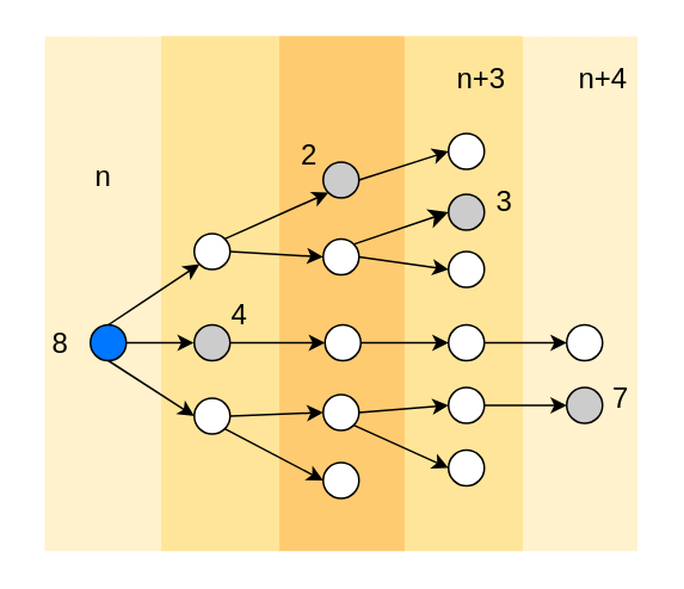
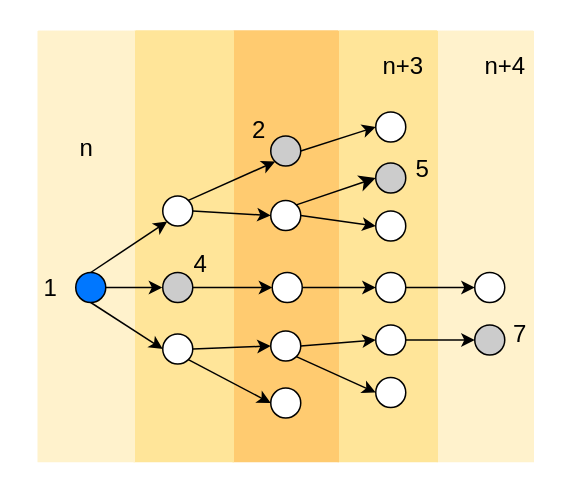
  <mxCell id="0" />
  <mxCell id="1" parent="0" />
  <mxCell id="2" value="" style="swimlane;startSize=0;fontSize=16;strokeColor=#FFF2CC;fillColor=#FFFCE0;glass=1;fillStyle=auto;gradientColor=none;swimlaneFillColor=#FFF2CC;" vertex="1" parent="1"><mxGeometry x="291" y="20" width="64" height="287" as="geometry" /></mxCell>
  <mxCell id="3" value="n+4" style="text;html=1;strokeColor=none;fillColor=none;align=center;verticalAlign=middle;whiteSpace=wrap;rounded=0;fontSize=16;" vertex="1" parent="2"><mxGeometry x="29.5" y="7.5" width="31" height="30" as="geometry" /></mxCell>
  <mxCell id="4" value="" style="swimlane;startSize=0;fontSize=16;strokeColor=#FFE599;swimlaneFillColor=#FFE599;" vertex="1" parent="1"><mxGeometry x="225" y="20" width="66" height="287" as="geometry" /></mxCell>
  <mxCell id="5" value="n+3" style="text;html=1;strokeColor=none;fillColor=none;align=center;verticalAlign=middle;whiteSpace=wrap;rounded=0;fontSize=16;" vertex="1" parent="4"><mxGeometry x="27.5" y="7.5" width="31" height="30" as="geometry" /></mxCell>
  <mxCell id="6" value="" style="ellipse;whiteSpace=wrap;html=1;aspect=fixed;fontSize=16;" vertex="1" parent="4"><mxGeometry x="25" y="120" width="20" height="20" as="geometry" /></mxCell>
  <mxCell id="7" value="" style="ellipse;whiteSpace=wrap;html=1;aspect=fixed;fontSize=16;fillColor=#FFFFFF;" vertex="1" parent="4"><mxGeometry x="25" y="231" width="20" height="20" as="geometry" /></mxCell>
  <mxCell id="8" value="" style="ellipse;whiteSpace=wrap;html=1;aspect=fixed;fontSize=16;" vertex="1" parent="4"><mxGeometry x="25" y="54" width="20" height="20" as="geometry" /></mxCell>
  <mxCell id="9" value="" style="swimlane;startSize=0;fontSize=16;strokeColor=#FFCB70;fillColor=#FFB570;swimlaneFillColor=#FFCB70;" vertex="1" parent="1"><mxGeometry x="155" y="20" width="70" height="287" as="geometry" /></mxCell>
  <mxCell id="10" value="" style="ellipse;whiteSpace=wrap;html=1;aspect=fixed;fontSize=16;" vertex="1" parent="9"><mxGeometry x="25" y="238" width="20" height="20" as="geometry" /></mxCell>
  <mxCell id="11" value="" style="ellipse;whiteSpace=wrap;html=1;aspect=fixed;fontSize=16;" vertex="1" parent="9"><mxGeometry x="25" y="200" width="20" height="20" as="geometry" /></mxCell>
  <mxCell id="12" value="" style="ellipse;whiteSpace=wrap;html=1;aspect=fixed;fontSize=16;" vertex="1" parent="9"><mxGeometry x="25" y="113" width="20" height="20" as="geometry" /></mxCell>
  <mxCell id="13" value="" style="ellipse;whiteSpace=wrap;html=1;aspect=fixed;fontSize=16;fillColor=#CCCCCC;" vertex="1" parent="9"><mxGeometry x="25" y="70" width="20" height="20" as="geometry" /></mxCell>
  <mxCell id="14" value="" style="swimlane;startSize=0;fontSize=16;strokeColor=#FFE599;swimlaneFillColor=#FFE599;" vertex="1" parent="1"><mxGeometry x="89" y="20" width="66" height="287" as="geometry" /></mxCell>
  <mxCell id="15" value="" style="swimlane;startSize=0;fontSize=16;strokeColor=#FFF2CC;fillColor=#FFFCE0;glass=1;fillStyle=auto;gradientColor=none;swimlaneFillColor=#FFF2CC;" vertex="1" parent="1"><mxGeometry x="25" y="20" width="64" height="287" as="geometry" /></mxCell>
  <mxCell id="16" value="n" style="text;html=1;strokeColor=none;fillColor=none;align=center;verticalAlign=middle;whiteSpace=wrap;rounded=0;fontSize=16;" vertex="1" parent="15"><mxGeometry x="16.5" y="62.5" width="31" height="30" as="geometry" /></mxCell>
  <mxCell id="17" style="edgeStyle=none;curved=1;rounded=0;orthogonalLoop=1;jettySize=auto;html=1;exitX=0.5;exitY=0;exitDx=0;exitDy=0;entryX=0;entryY=1;entryDx=0;entryDy=0;fontSize=12;startSize=8;endSize=6;" edge="1" parent="1" source="20" target="23"><mxGeometry relative="1" as="geometry" /></mxCell>
  <mxCell id="18" style="edgeStyle=none;curved=1;rounded=0;orthogonalLoop=1;jettySize=auto;html=1;exitX=1;exitY=0.5;exitDx=0;exitDy=0;fontSize=12;startSize=8;endSize=6;" edge="1" parent="1" source="20"><mxGeometry relative="1" as="geometry"><mxPoint x="107.667" y="191" as="targetPoint" /></mxGeometry></mxCell>
  <mxCell id="19" style="edgeStyle=none;curved=1;rounded=0;orthogonalLoop=1;jettySize=auto;html=1;exitX=0.5;exitY=1;exitDx=0;exitDy=0;entryX=0;entryY=0.5;entryDx=0;entryDy=0;fontSize=12;startSize=8;endSize=6;" edge="1" parent="1" source="20" target="28"><mxGeometry relative="1" as="geometry" /></mxCell>
  <mxCell id="20" value="" style="ellipse;whiteSpace=wrap;html=1;aspect=fixed;fontSize=16;fillColor=#0077FF;" vertex="1" parent="1"><mxGeometry x="50" y="181" width="20" height="20" as="geometry" /></mxCell>
  <mxCell id="21" style="edgeStyle=none;curved=1;rounded=0;orthogonalLoop=1;jettySize=auto;html=1;exitX=1;exitY=0;exitDx=0;exitDy=0;entryX=0;entryY=1;entryDx=0;entryDy=0;fontSize=12;startSize=8;endSize=6;" edge="1" parent="1" source="23" target="13"><mxGeometry relative="1" as="geometry" /></mxCell>
  <mxCell id="22" style="edgeStyle=none;curved=1;rounded=0;orthogonalLoop=1;jettySize=auto;html=1;exitX=1;exitY=0.5;exitDx=0;exitDy=0;entryX=0;entryY=0.5;entryDx=0;entryDy=0;fontSize=12;startSize=8;endSize=6;" edge="1" parent="1" source="23" target="12"><mxGeometry relative="1" as="geometry" /></mxCell>
  <mxCell id="23" value="" style="ellipse;whiteSpace=wrap;html=1;aspect=fixed;fontSize=16;" vertex="1" parent="1"><mxGeometry x="108" y="130" width="20" height="20" as="geometry" /></mxCell>
  <mxCell id="24" style="edgeStyle=none;curved=1;rounded=0;orthogonalLoop=1;jettySize=auto;html=1;exitX=1;exitY=0.5;exitDx=0;exitDy=0;entryX=0;entryY=0.5;entryDx=0;entryDy=0;fontSize=12;startSize=8;endSize=6;" edge="1" parent="1" source="25" target="33"><mxGeometry relative="1" as="geometry" /></mxCell>
  <mxCell id="25" value="" style="ellipse;whiteSpace=wrap;html=1;aspect=fixed;fontSize=16;fillColor=#CCCCCC;" vertex="1" parent="1"><mxGeometry x="108" y="181" width="20" height="20" as="geometry" /></mxCell>
  <mxCell id="26" style="edgeStyle=none;curved=1;rounded=0;orthogonalLoop=1;jettySize=auto;html=1;exitX=1;exitY=0.5;exitDx=0;exitDy=0;entryX=0;entryY=0.5;entryDx=0;entryDy=0;fontSize=12;startSize=8;endSize=6;" edge="1" parent="1" source="28" target="11"><mxGeometry relative="1" as="geometry" /></mxCell>
  <mxCell id="27" style="edgeStyle=none;curved=1;rounded=0;orthogonalLoop=1;jettySize=auto;html=1;exitX=1;exitY=1;exitDx=0;exitDy=0;entryX=0;entryY=0.5;entryDx=0;entryDy=0;fontSize=12;startSize=8;endSize=6;" edge="1" parent="1" source="28" target="10"><mxGeometry relative="1" as="geometry" /></mxCell>
  <mxCell id="28" value="" style="ellipse;whiteSpace=wrap;html=1;aspect=fixed;fontSize=16;" vertex="1" parent="1"><mxGeometry x="108" y="222" width="20" height="20" as="geometry" /></mxCell>
  <mxCell id="29" style="edgeStyle=none;curved=1;rounded=0;orthogonalLoop=1;jettySize=auto;html=1;exitX=1;exitY=0.5;exitDx=0;exitDy=0;entryX=0;entryY=0.5;entryDx=0;entryDy=0;fontSize=12;startSize=8;endSize=6;" edge="1" parent="1" source="13" target="8"><mxGeometry relative="1" as="geometry" /></mxCell>
  <mxCell id="30" style="edgeStyle=none;curved=1;rounded=0;orthogonalLoop=1;jettySize=auto;html=1;exitX=1;exitY=0.5;exitDx=0;exitDy=0;entryX=0;entryY=0.5;entryDx=0;entryDy=0;fontSize=12;startSize=8;endSize=6;" edge="1" parent="1" source="12" target="6"><mxGeometry relative="1" as="geometry" /></mxCell>
  <mxCell id="31" style="edgeStyle=none;curved=1;rounded=0;orthogonalLoop=1;jettySize=auto;html=1;exitX=1;exitY=0;exitDx=0;exitDy=0;entryX=0;entryY=0.5;entryDx=0;entryDy=0;fontSize=12;startSize=8;endSize=8;" edge="1" parent="1" source="12" target="41"><mxGeometry relative="1" as="geometry" /></mxCell>
  <mxCell id="32" style="edgeStyle=none;curved=1;rounded=0;orthogonalLoop=1;jettySize=auto;html=1;exitX=1;exitY=0.5;exitDx=0;exitDy=0;entryX=0;entryY=0.5;entryDx=0;entryDy=0;fontSize=12;startSize=8;endSize=6;" edge="1" parent="1" source="33" target="39"><mxGeometry relative="1" as="geometry" /></mxCell>
  <mxCell id="33" value="" style="ellipse;whiteSpace=wrap;html=1;aspect=fixed;fontSize=16;" vertex="1" parent="1"><mxGeometry x="181" y="181" width="20" height="20" as="geometry" /></mxCell>
  <mxCell id="34" style="edgeStyle=none;curved=1;rounded=0;orthogonalLoop=1;jettySize=auto;html=1;exitX=1;exitY=0.5;exitDx=0;exitDy=0;entryX=0;entryY=0.5;entryDx=0;entryDy=0;fontSize=12;startSize=8;endSize=6;" edge="1" parent="1" source="11" target="37"><mxGeometry relative="1" as="geometry" /></mxCell>
  <mxCell id="35" style="edgeStyle=none;curved=1;rounded=0;orthogonalLoop=1;jettySize=auto;html=1;exitX=1;exitY=1;exitDx=0;exitDy=0;entryX=0;entryY=0.5;entryDx=0;entryDy=0;fontSize=12;startSize=8;endSize=6;" edge="1" parent="1" source="11" target="7"><mxGeometry relative="1" as="geometry" /></mxCell>
  <mxCell id="36" style="edgeStyle=none;curved=1;rounded=0;orthogonalLoop=1;jettySize=auto;html=1;exitX=1;exitY=0.5;exitDx=0;exitDy=0;entryX=0;entryY=0.5;entryDx=0;entryDy=0;fontSize=12;startSize=8;endSize=6;" edge="1" parent="1" source="37" target="42"><mxGeometry relative="1" as="geometry" /></mxCell>
  <mxCell id="37" value="" style="ellipse;whiteSpace=wrap;html=1;aspect=fixed;fontSize=16;fillColor=#FFFFFF;" vertex="1" parent="1"><mxGeometry x="250" y="216" width="20" height="20" as="geometry" /></mxCell>
  <mxCell id="38" style="edgeStyle=none;curved=1;rounded=0;orthogonalLoop=1;jettySize=auto;html=1;exitX=1;exitY=0.5;exitDx=0;exitDy=0;entryX=0;entryY=0.5;entryDx=0;entryDy=0;fontSize=12;startSize=8;endSize=6;" edge="1" parent="1" source="39" target="40"><mxGeometry relative="1" as="geometry" /></mxCell>
  <mxCell id="39" value="" style="ellipse;whiteSpace=wrap;html=1;aspect=fixed;fontSize=16;" vertex="1" parent="1"><mxGeometry x="250" y="181" width="20" height="20" as="geometry" /></mxCell>
  <mxCell id="40" value="" style="ellipse;whiteSpace=wrap;html=1;aspect=fixed;fontSize=16;" vertex="1" parent="1"><mxGeometry x="316" y="181" width="20" height="20" as="geometry" /></mxCell>
  <mxCell id="41" value="" style="ellipse;whiteSpace=wrap;html=1;aspect=fixed;fontSize=16;fillColor=#CCCCCC;" vertex="1" parent="1"><mxGeometry x="250" y="108" width="20" height="20" as="geometry" /></mxCell>
  <mxCell id="42" value="" style="ellipse;whiteSpace=wrap;html=1;aspect=fixed;fontSize=16;fillColor=#CCCCCC;" vertex="1" parent="1"><mxGeometry x="316" y="216" width="20" height="20" as="geometry" /></mxCell>
- <mxCell id="43" value="8" style="text;html=1;strokeColor=none;fillColor=none;align=center;verticalAlign=middle;whiteSpace=wrap;rounded=0;fontSize=16;" vertex="1" parent="1"><mxGeometry x="20" y="180" width="27" height="21" as="geometry" /></mxCell>
+ <mxCell id="43" value="1" style="text;html=1;strokeColor=none;fillColor=none;align=center;verticalAlign=middle;whiteSpace=wrap;rounded=0;fontSize=16;" vertex="1" parent="1"><mxGeometry x="20" y="180" width="27" height="21" as="geometry" /></mxCell>
  <mxCell id="44" value="2" style="text;html=1;strokeColor=none;fillColor=none;align=center;verticalAlign=middle;whiteSpace=wrap;rounded=0;fontSize=16;" vertex="1" parent="1"><mxGeometry x="159" y="75" width="27" height="21" as="geometry" /></mxCell>
- <mxCell id="45" value="3" style="text;html=1;strokeColor=none;fillColor=none;align=center;verticalAlign=middle;whiteSpace=wrap;rounded=0;fontSize=16;" vertex="1" parent="1"><mxGeometry x="268" y="101" width="27" height="21" as="geometry" /></mxCell>
+ <mxCell id="45" value="5" style="text;html=1;strokeColor=none;fillColor=none;align=center;verticalAlign=middle;whiteSpace=wrap;rounded=0;fontSize=16;" vertex="1" parent="1"><mxGeometry x="268" y="101" width="27" height="21" as="geometry" /></mxCell>
  <mxCell id="46" value="4" style="text;html=1;strokeColor=none;fillColor=none;align=center;verticalAlign=middle;whiteSpace=wrap;rounded=0;fontSize=16;" vertex="1" parent="1"><mxGeometry x="120" y="164" width="27" height="21" as="geometry" /></mxCell>
  <mxCell id="47" value="7" style="text;html=1;strokeColor=none;fillColor=none;align=center;verticalAlign=middle;whiteSpace=wrap;rounded=0;fontSize=16;" vertex="1" parent="1"><mxGeometry x="333" y="211" width="27" height="21" as="geometry" /></mxCell>
